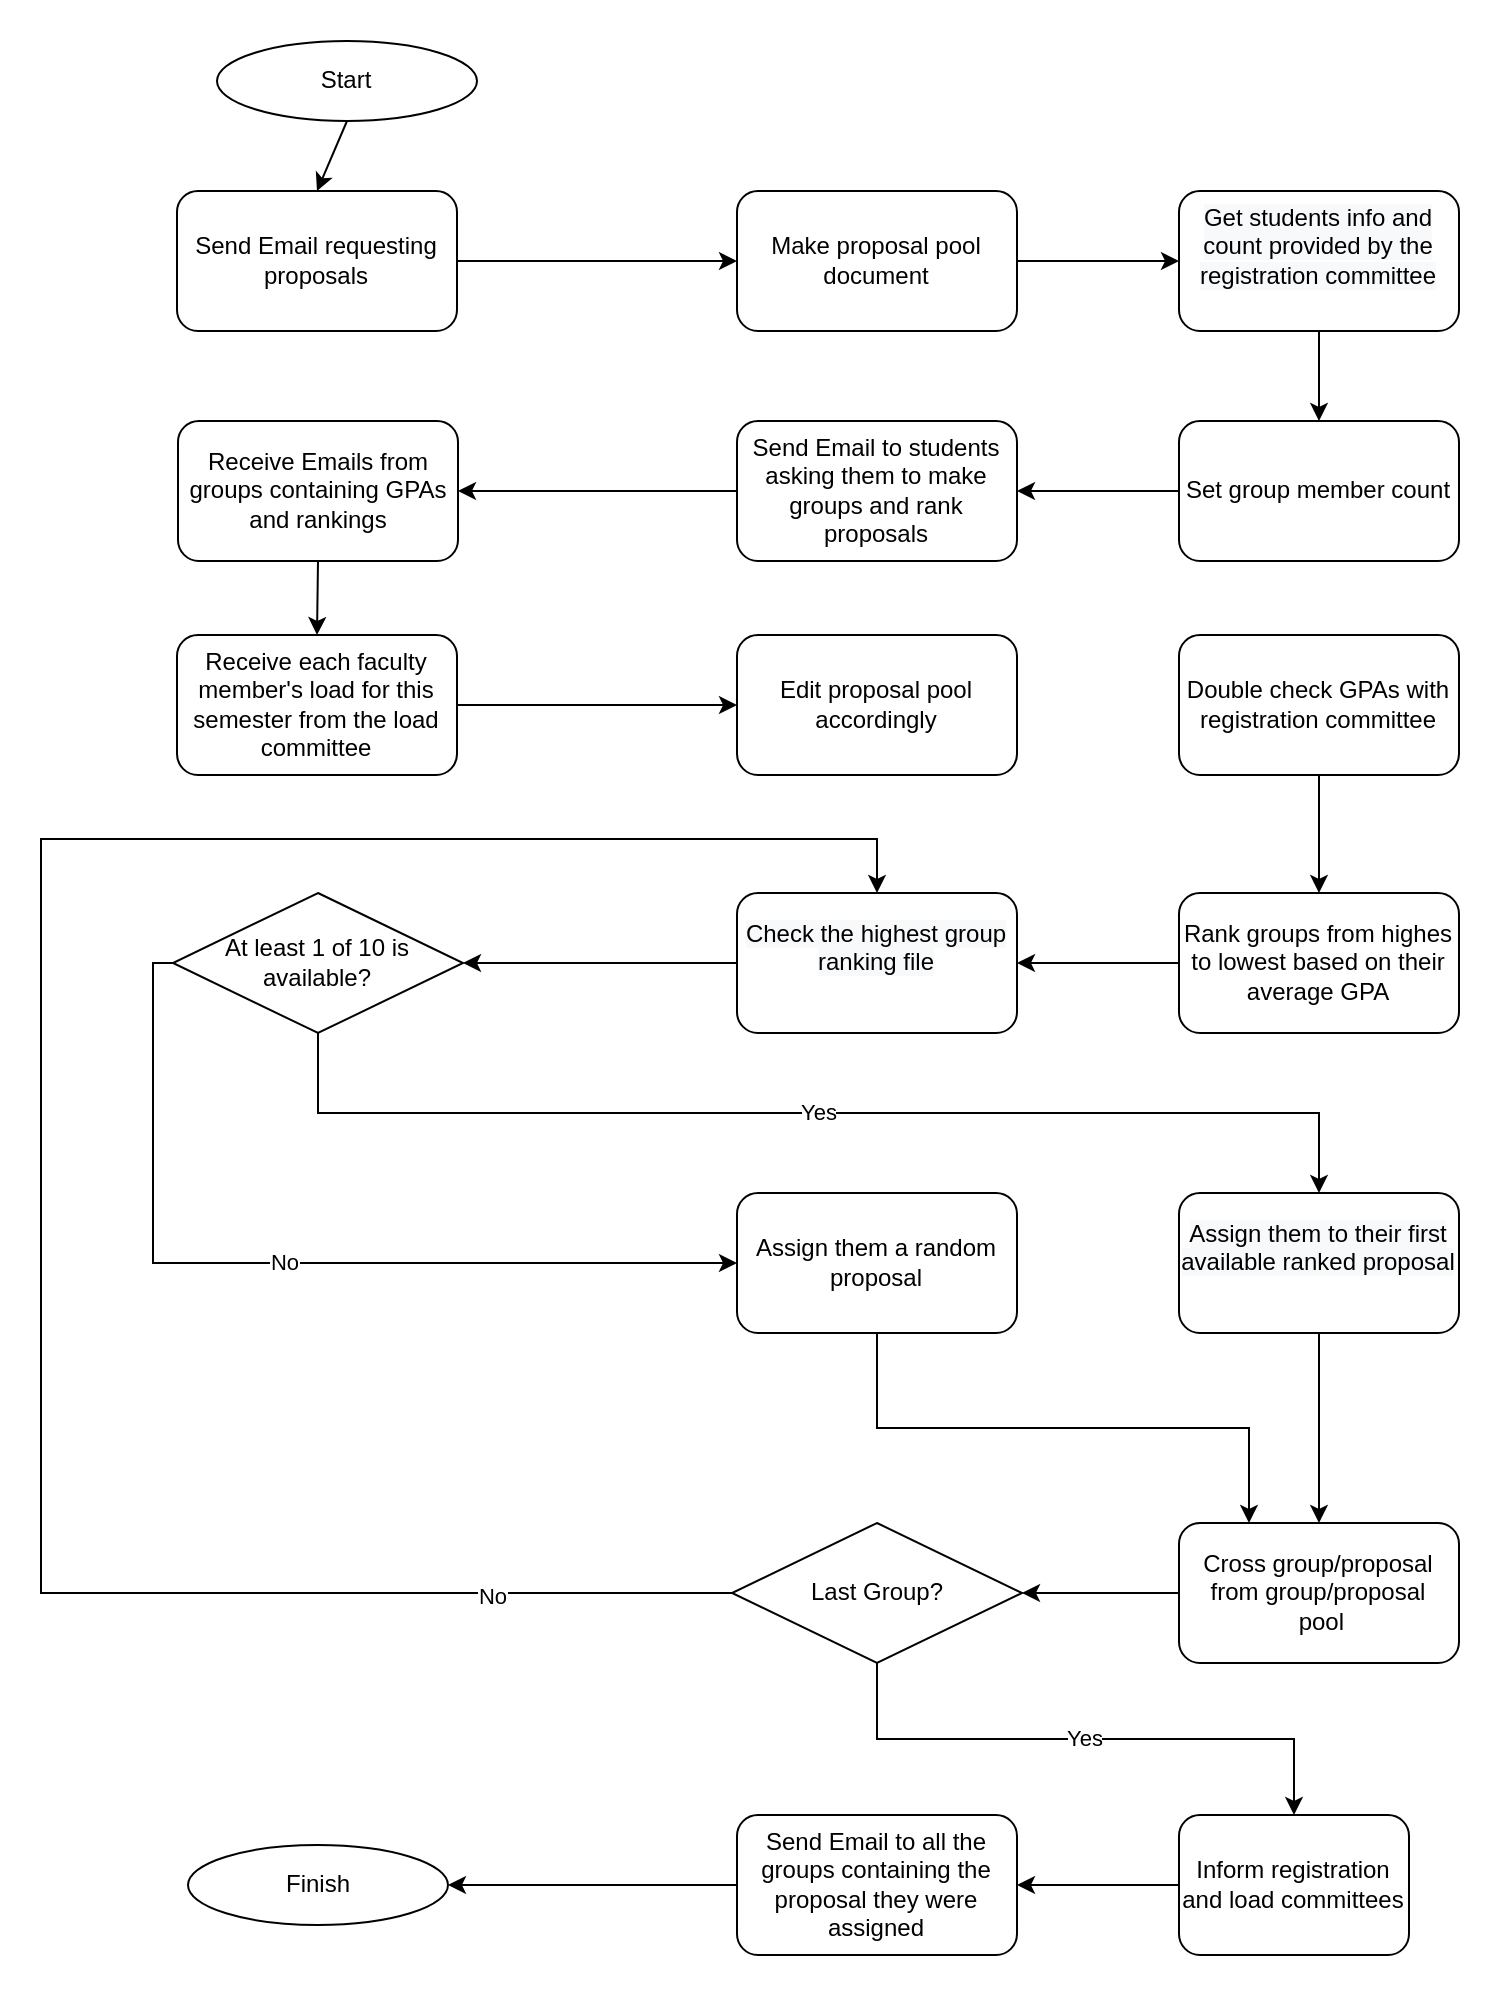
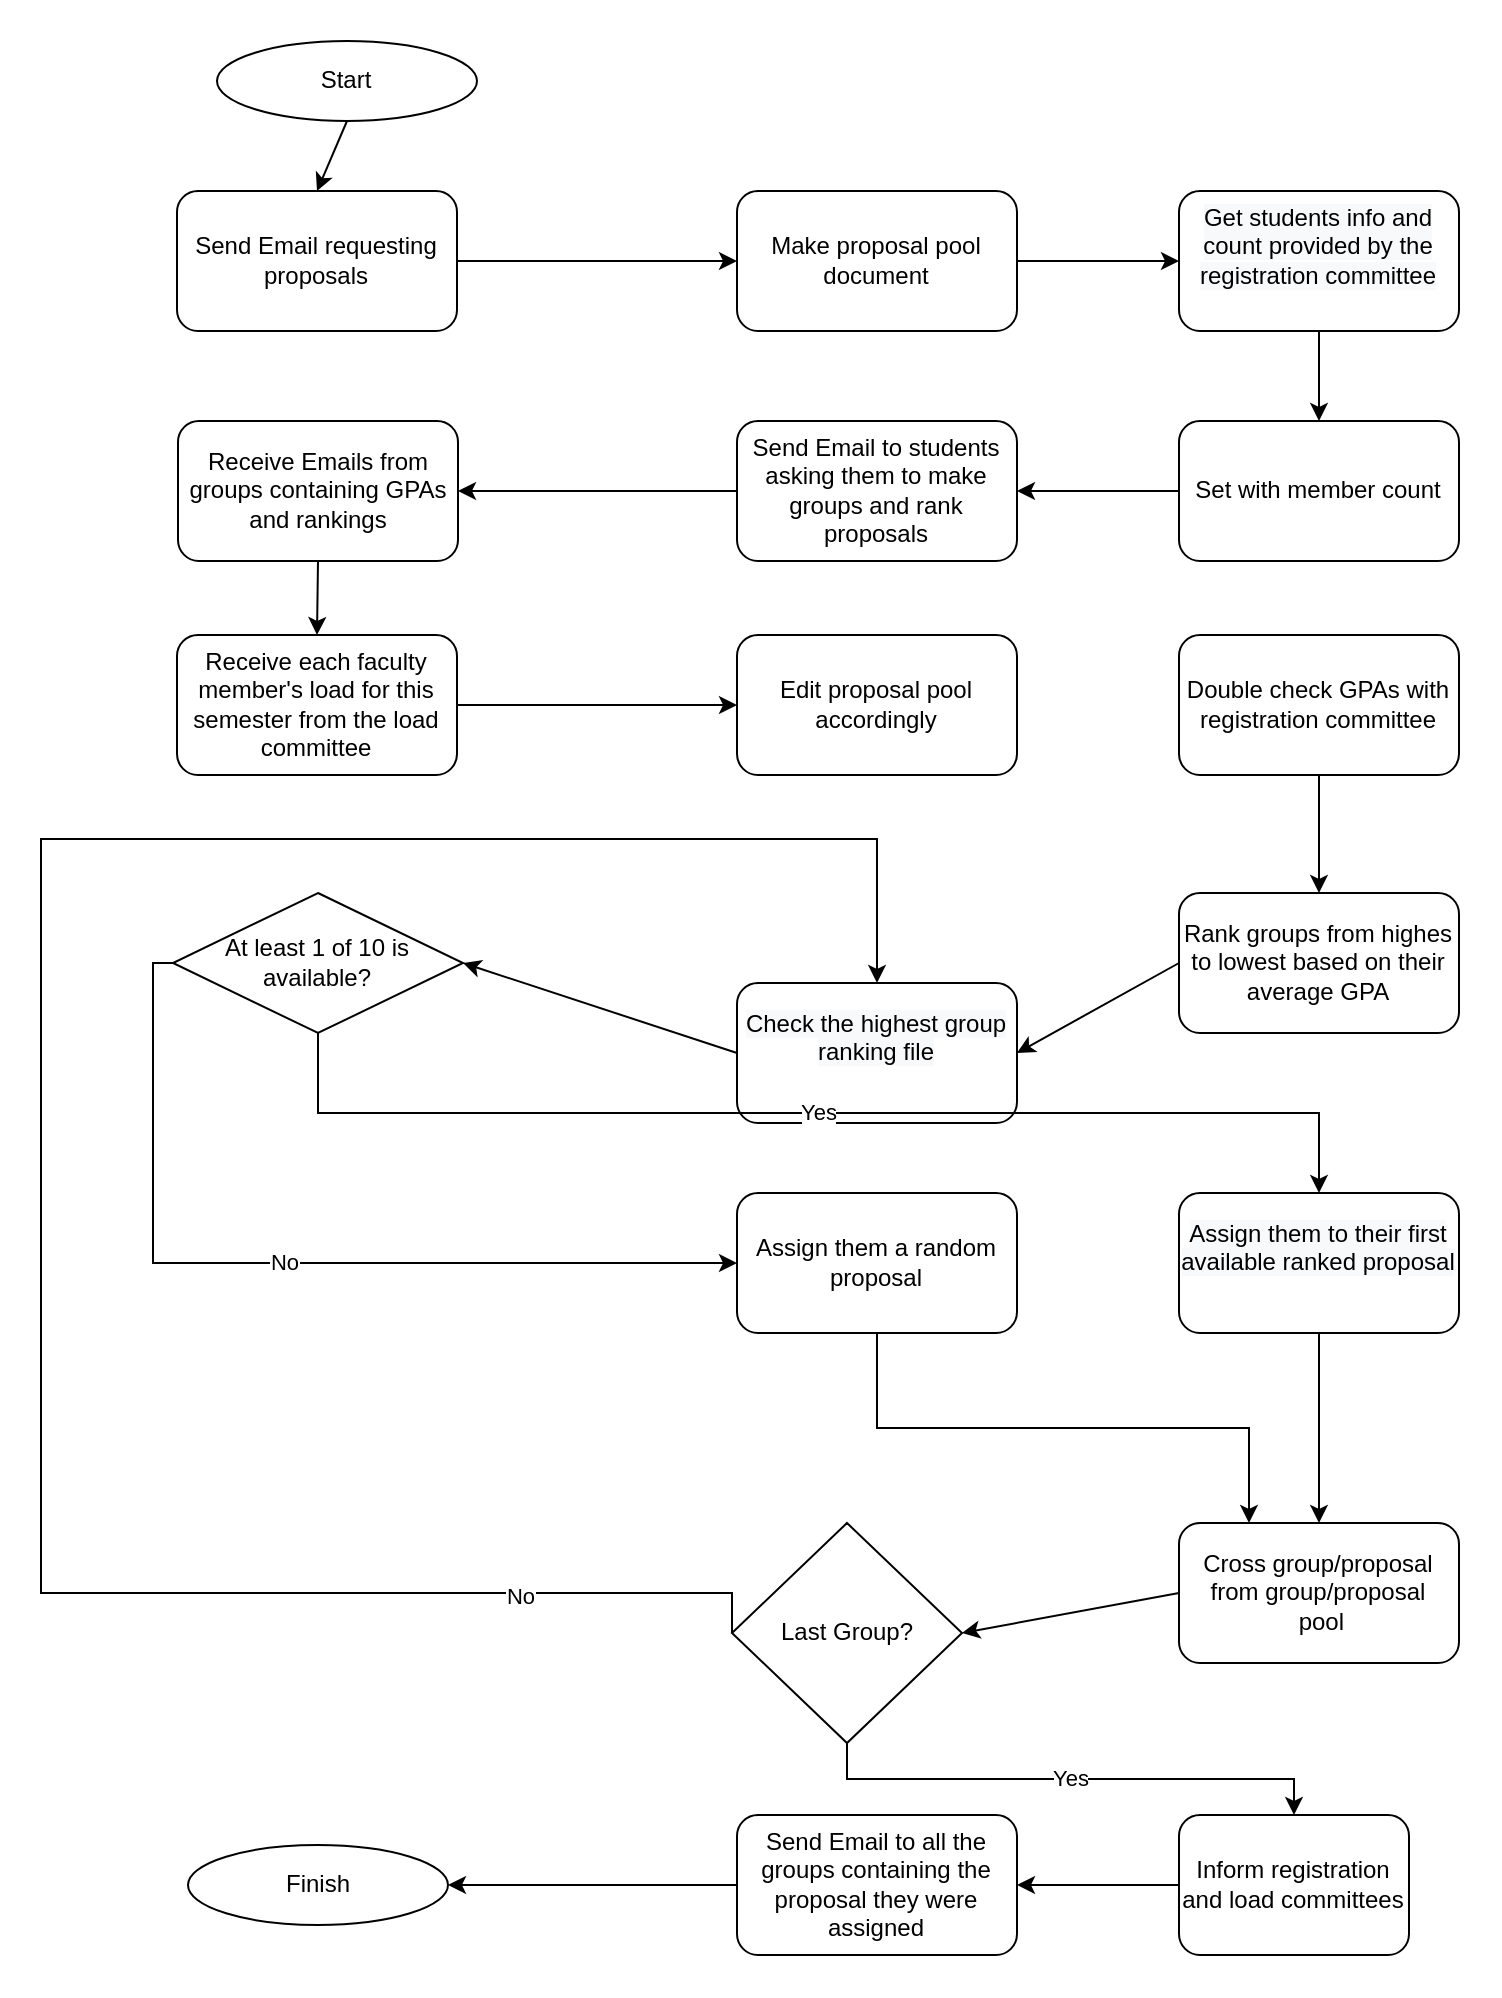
  <mxCell id="0" />
  <mxCell id="1" parent="0" />
  <mxCell id="2" value="Start" style="ellipse;whiteSpace=wrap;html=1;" parent="1" vertex="1"><mxGeometry x="108" y="20" width="130" height="40" as="geometry" /></mxCell>
  <mxCell id="3" value="" style="endArrow=classic;html=1;rounded=0;exitX=0.5;exitY=1;exitDx=0;exitDy=0;entryX=0.5;entryY=0;entryDx=0;entryDy=0;" parent="1" source="2" target="8" edge="1"><mxGeometry width="50" height="50" relative="1" as="geometry"><mxPoint x="248" y="325" as="sourcePoint" /><mxPoint x="158" y="145" as="targetPoint" /></mxGeometry></mxCell>
  <mxCell id="4" value="" style="endArrow=classic;html=1;rounded=0;exitX=0.5;exitY=1;exitDx=0;exitDy=0;entryX=0.5;entryY=0;entryDx=0;entryDy=0;" parent="1" source="20" target="11" edge="1"><mxGeometry width="50" height="50" relative="1" as="geometry"><mxPoint x="378" y="500" as="sourcePoint" /><mxPoint x="218" y="500" as="targetPoint" /></mxGeometry></mxCell>
  <mxCell id="5" value="At least 1 of 10 is available?" style="rhombus;whiteSpace=wrap;html=1;" parent="1" vertex="1"><mxGeometry x="86" y="446" width="145" height="70" as="geometry" /></mxCell>
- <mxCell id="6" value="Last Group?" style="rhombus;whiteSpace=wrap;html=1;" parent="1" vertex="1"><mxGeometry x="365.5" y="761" width="145" height="70" as="geometry" /></mxCell>
+ <mxCell id="6" value="Last Group?" style="rhombus;whiteSpace=wrap;html=1;" parent="1" vertex="1"><mxGeometry x="365.5" y="761" width="115" height="110" as="geometry" /></mxCell>
  <mxCell id="7" value="Send Email to students asking them to make groups and rank proposals" style="rounded=1;whiteSpace=wrap;html=1;" parent="1" vertex="1"><mxGeometry x="368" y="210" width="140" height="70" as="geometry" /></mxCell>
  <mxCell id="8" value="Send Email requesting proposals" style="rounded=1;whiteSpace=wrap;html=1;" parent="1" vertex="1"><mxGeometry x="88" y="95" width="140" height="70" as="geometry" /></mxCell>
  <mxCell id="9" value="&#10;&lt;span style=&quot;color: rgb(0, 0, 0); font-family: Helvetica; font-size: 12px; font-style: normal; font-variant-ligatures: normal; font-variant-caps: normal; font-weight: 400; letter-spacing: normal; orphans: 2; text-align: center; text-indent: 0px; text-transform: none; widows: 2; word-spacing: 0px; -webkit-text-stroke-width: 0px; background-color: rgb(248, 249, 250); text-decoration-thickness: initial; text-decoration-style: initial; text-decoration-color: initial; float: none; display: inline !important;&quot;&gt;Get students info and count provided by the registration committee&lt;/span&gt;&#10;&#10;" style="rounded=1;whiteSpace=wrap;html=1;" parent="1" vertex="1"><mxGeometry x="589" y="95" width="140" height="70" as="geometry" /></mxCell>
  <mxCell id="10" value="Make proposal pool document" style="rounded=1;whiteSpace=wrap;html=1;" parent="1" vertex="1"><mxGeometry x="368" y="95" width="140" height="70" as="geometry" /></mxCell>
  <mxCell id="11" value="Receive each faculty member's load for this semester from the load committee" style="rounded=1;whiteSpace=wrap;html=1;" parent="1" vertex="1"><mxGeometry x="88" y="317" width="140" height="70" as="geometry" /></mxCell>
  <mxCell id="12" value="Double check GPAs with registration committee" style="rounded=1;whiteSpace=wrap;html=1;" parent="1" vertex="1"><mxGeometry x="589" y="317" width="140" height="70" as="geometry" /></mxCell>
  <mxCell id="13" value="&#10;&lt;span style=&quot;color: rgb(0, 0, 0); font-family: Helvetica; font-size: 12px; font-style: normal; font-variant-ligatures: normal; font-variant-caps: normal; font-weight: 400; letter-spacing: normal; orphans: 2; text-align: center; text-indent: 0px; text-transform: none; widows: 2; word-spacing: 0px; -webkit-text-stroke-width: 0px; background-color: rgb(248, 249, 250); text-decoration-thickness: initial; text-decoration-style: initial; text-decoration-color: initial; float: none; display: inline !important;&quot;&gt;Assign them to their first available ranked proposal&lt;/span&gt;&#10;&#10;" style="rounded=1;whiteSpace=wrap;html=1;" parent="1" vertex="1"><mxGeometry x="589" y="596" width="140" height="70" as="geometry" /></mxCell>
- <mxCell id="14" value="&#10;&lt;span style=&quot;color: rgb(0, 0, 0); font-family: Helvetica; font-size: 12px; font-style: normal; font-variant-ligatures: normal; font-variant-caps: normal; font-weight: 400; letter-spacing: normal; orphans: 2; text-align: center; text-indent: 0px; text-transform: none; widows: 2; word-spacing: 0px; -webkit-text-stroke-width: 0px; background-color: rgb(248, 249, 250); text-decoration-thickness: initial; text-decoration-style: initial; text-decoration-color: initial; float: none; display: inline !important;&quot;&gt;Check the highest group ranking file&lt;/span&gt;&#10;&#10;" style="rounded=1;whiteSpace=wrap;html=1;" parent="1" vertex="1"><mxGeometry x="368" y="446" width="140" height="70" as="geometry" /></mxCell>
+ <mxCell id="14" value="&#10;&lt;span style=&quot;color: rgb(0, 0, 0); font-family: Helvetica; font-size: 12px; font-style: normal; font-variant-ligatures: normal; font-variant-caps: normal; font-weight: 400; letter-spacing: normal; orphans: 2; text-align: center; text-indent: 0px; text-transform: none; widows: 2; word-spacing: 0px; -webkit-text-stroke-width: 0px; background-color: rgb(248, 249, 250); text-decoration-thickness: initial; text-decoration-style: initial; text-decoration-color: initial; float: none; display: inline !important;&quot;&gt;Check the highest group ranking file&lt;/span&gt;&#10;&#10;" style="rounded=1;whiteSpace=wrap;html=1;" parent="1" vertex="1"><mxGeometry x="368" y="491" width="140" height="70" as="geometry" /></mxCell>
  <mxCell id="15" value="Rank groups from highes to lowest based on their average GPA" style="rounded=1;whiteSpace=wrap;html=1;" parent="1" vertex="1"><mxGeometry x="589" y="446" width="140" height="70" as="geometry" /></mxCell>
  <mxCell id="16" value="Edit proposal pool accordingly" style="rounded=1;whiteSpace=wrap;html=1;" parent="1" vertex="1"><mxGeometry x="368" y="317" width="140" height="70" as="geometry" /></mxCell>
  <mxCell id="17" value="Assign them a random proposal" style="rounded=1;whiteSpace=wrap;html=1;" parent="1" vertex="1"><mxGeometry x="368" y="596" width="140" height="70" as="geometry" /></mxCell>
  <mxCell id="18" value="Cross group/proposal from group/proposal&lt;br&gt;&amp;nbsp;pool" style="rounded=1;whiteSpace=wrap;html=1;" parent="1" vertex="1"><mxGeometry x="589" y="761" width="140" height="70" as="geometry" /></mxCell>
  <mxCell id="19" value="" style="endArrow=classic;html=1;rounded=0;exitX=1;exitY=0.5;exitDx=0;exitDy=0;entryX=0;entryY=0.5;entryDx=0;entryDy=0;" parent="1" source="10" target="9" edge="1"><mxGeometry width="50" height="50" relative="1" as="geometry"><mxPoint x="248" y="385" as="sourcePoint" /><mxPoint x="298" y="335" as="targetPoint" /></mxGeometry></mxCell>
  <mxCell id="20" value="Receive Emails from groups containing GPAs and rankings" style="rounded=1;whiteSpace=wrap;html=1;" parent="1" vertex="1"><mxGeometry x="88.5" y="210" width="140" height="70" as="geometry" /></mxCell>
  <mxCell id="21" value="" style="endArrow=classic;html=1;rounded=0;exitX=0;exitY=0.5;exitDx=0;exitDy=0;entryX=1;entryY=0.5;entryDx=0;entryDy=0;" parent="1" source="7" target="20" edge="1"><mxGeometry width="50" height="50" relative="1" as="geometry"><mxPoint x="248" y="385" as="sourcePoint" /><mxPoint x="298" y="335" as="targetPoint" /></mxGeometry></mxCell>
  <mxCell id="22" value="" style="endArrow=classic;html=1;rounded=0;exitX=1;exitY=0.5;exitDx=0;exitDy=0;" parent="1" source="11" target="16" edge="1"><mxGeometry width="50" height="50" relative="1" as="geometry"><mxPoint x="248" y="385" as="sourcePoint" /><mxPoint x="298" y="335" as="targetPoint" /></mxGeometry></mxCell>
  <mxCell id="23" value="" style="endArrow=classic;html=1;rounded=0;exitX=0.5;exitY=1;exitDx=0;exitDy=0;entryX=0.5;entryY=0;entryDx=0;entryDy=0;" parent="1" source="12" target="15" edge="1"><mxGeometry width="50" height="50" relative="1" as="geometry"><mxPoint x="248" y="585" as="sourcePoint" /><mxPoint x="298" y="535" as="targetPoint" /></mxGeometry></mxCell>
  <mxCell id="24" value="" style="endArrow=classic;html=1;rounded=0;exitX=0;exitY=0.5;exitDx=0;exitDy=0;entryX=1;entryY=0.5;entryDx=0;entryDy=0;" parent="1" source="15" target="14" edge="1"><mxGeometry width="50" height="50" relative="1" as="geometry"><mxPoint x="248" y="585" as="sourcePoint" /><mxPoint x="298" y="535" as="targetPoint" /></mxGeometry></mxCell>
  <mxCell id="25" value="Yes" style="endArrow=classic;html=1;rounded=0;exitX=0.5;exitY=1;exitDx=0;exitDy=0;entryX=0.5;entryY=0;entryDx=0;entryDy=0;edgeStyle=orthogonalEdgeStyle;" parent="1" source="6" target="27" edge="1"><mxGeometry width="50" height="50" relative="1" as="geometry"><mxPoint x="248" y="1085" as="sourcePoint" /><mxPoint x="438" y="1145" as="targetPoint" /></mxGeometry></mxCell>
  <mxCell id="26" value="Send Email to all the groups containing the proposal they were assigned" style="rounded=1;whiteSpace=wrap;html=1;" parent="1" vertex="1"><mxGeometry x="368" y="907" width="140" height="70" as="geometry" /></mxCell>
  <mxCell id="27" value="Inform registration and load committees" style="rounded=1;whiteSpace=wrap;html=1;" parent="1" vertex="1"><mxGeometry x="589" y="907" width="115" height="70" as="geometry" /></mxCell>
  <mxCell id="28" value="" style="endArrow=classic;html=1;rounded=0;exitX=0;exitY=0.5;exitDx=0;exitDy=0;entryX=1;entryY=0.5;entryDx=0;entryDy=0;" parent="1" source="27" target="26" edge="1"><mxGeometry width="50" height="50" relative="1" as="geometry"><mxPoint x="248" y="1015" as="sourcePoint" /><mxPoint x="298" y="965" as="targetPoint" /></mxGeometry></mxCell>
  <mxCell id="29" value="Finish" style="ellipse;whiteSpace=wrap;html=1;" parent="1" vertex="1"><mxGeometry x="93.5" y="922" width="130" height="40" as="geometry" /></mxCell>
  <mxCell id="30" value="" style="endArrow=classic;html=1;rounded=0;exitX=0;exitY=0.5;exitDx=0;exitDy=0;" parent="1" source="26" target="29" edge="1"><mxGeometry width="50" height="50" relative="1" as="geometry"><mxPoint x="248" y="1295" as="sourcePoint" /><mxPoint x="158" y="1335" as="targetPoint" /></mxGeometry></mxCell>
  <mxCell id="31" value="" style="endArrow=classic;html=1;rounded=0;exitX=1;exitY=0.5;exitDx=0;exitDy=0;entryX=0;entryY=0.5;entryDx=0;entryDy=0;" parent="1" source="8" target="10" edge="1"><mxGeometry width="50" height="50" relative="1" as="geometry"><mxPoint x="137" y="270" as="sourcePoint" /><mxPoint x="187" y="220" as="targetPoint" /></mxGeometry></mxCell>
- <mxCell id="32" value="Set group member count" style="rounded=1;whiteSpace=wrap;html=1;" parent="1" vertex="1"><mxGeometry x="589" y="210" width="140" height="70" as="geometry" /></mxCell>
+ <mxCell id="32" value="Set with member count" style="rounded=1;whiteSpace=wrap;html=1;" parent="1" vertex="1"><mxGeometry x="589" y="210" width="140" height="70" as="geometry" /></mxCell>
  <mxCell id="33" value="" style="endArrow=classic;html=1;rounded=0;exitX=0.5;exitY=1;exitDx=0;exitDy=0;entryX=0.5;entryY=0;entryDx=0;entryDy=0;" parent="1" source="9" target="32" edge="1"><mxGeometry width="50" height="50" relative="1" as="geometry"><mxPoint x="136" y="277" as="sourcePoint" /><mxPoint x="231" y="232" as="targetPoint" /></mxGeometry></mxCell>
  <mxCell id="34" value="" style="endArrow=classic;html=1;rounded=0;exitX=0;exitY=0.5;exitDx=0;exitDy=0;entryX=1;entryY=0.5;entryDx=0;entryDy=0;" parent="1" source="32" target="7" edge="1"><mxGeometry width="50" height="50" relative="1" as="geometry"><mxPoint x="136" y="277" as="sourcePoint" /><mxPoint x="186" y="227" as="targetPoint" /></mxGeometry></mxCell>
  <mxCell id="35" value="" style="endArrow=classic;html=1;rounded=0;exitX=0.5;exitY=1;exitDx=0;exitDy=0;entryX=0.5;entryY=0;entryDx=0;entryDy=0;" parent="1" source="13" target="18" edge="1"><mxGeometry width="50" height="50" relative="1" as="geometry"><mxPoint x="136" y="877" as="sourcePoint" /><mxPoint x="186" y="827" as="targetPoint" /></mxGeometry></mxCell>
  <mxCell id="36" value="Yes" style="endArrow=classic;html=1;rounded=0;exitX=0.5;exitY=1;exitDx=0;exitDy=0;entryX=0.5;entryY=0;entryDx=0;entryDy=0;edgeStyle=orthogonalEdgeStyle;" edge="1" parent="1" source="5" target="13"><mxGeometry width="50" height="50" relative="1" as="geometry"><mxPoint x="255" y="763" as="sourcePoint" /><mxPoint x="305" y="713" as="targetPoint" /></mxGeometry></mxCell>
  <mxCell id="37" value="" style="endArrow=classic;html=1;rounded=0;exitX=0;exitY=0.5;exitDx=0;exitDy=0;entryX=1;entryY=0.5;entryDx=0;entryDy=0;" edge="1" parent="1" source="14" target="5"><mxGeometry width="50" height="50" relative="1" as="geometry"><mxPoint x="255" y="563" as="sourcePoint" /><mxPoint x="305" y="513" as="targetPoint" /></mxGeometry></mxCell>
  <mxCell id="38" value="No" style="endArrow=classic;html=1;rounded=0;exitX=0;exitY=0.5;exitDx=0;exitDy=0;entryX=0;entryY=0.5;entryDx=0;entryDy=0;edgeStyle=orthogonalEdgeStyle;" edge="1" parent="1" source="5" target="17"><mxGeometry width="50" height="50" relative="1" as="geometry"><mxPoint x="255" y="563" as="sourcePoint" /><mxPoint x="305" y="513" as="targetPoint" /></mxGeometry></mxCell>
  <mxCell id="39" value="" style="endArrow=classic;html=1;rounded=0;exitX=0.5;exitY=1;exitDx=0;exitDy=0;entryX=0.25;entryY=0;entryDx=0;entryDy=0;edgeStyle=orthogonalEdgeStyle;" edge="1" parent="1" source="17" target="18"><mxGeometry width="50" height="50" relative="1" as="geometry"><mxPoint x="255" y="863" as="sourcePoint" /><mxPoint x="305" y="813" as="targetPoint" /></mxGeometry></mxCell>
  <mxCell id="40" value="" style="endArrow=classic;html=1;rounded=0;exitX=0;exitY=0.5;exitDx=0;exitDy=0;entryX=1;entryY=0.5;entryDx=0;entryDy=0;" edge="1" parent="1" source="18" target="6"><mxGeometry width="50" height="50" relative="1" as="geometry"><mxPoint x="255" y="863" as="sourcePoint" /><mxPoint x="305" y="813" as="targetPoint" /></mxGeometry></mxCell>
  <mxCell id="41" value="No" style="endArrow=classic;html=1;rounded=0;exitX=0;exitY=0.5;exitDx=0;exitDy=0;entryX=0.5;entryY=0;entryDx=0;entryDy=0;edgeStyle=orthogonalEdgeStyle;" edge="1" parent="1" source="6" target="14"><mxGeometry x="-0.795" y="2" width="50" height="50" relative="1" as="geometry"><mxPoint x="255" y="563" as="sourcePoint" /><mxPoint x="305" y="513" as="targetPoint" /><Array as="points"><mxPoint x="20" y="796" /><mxPoint x="20" y="419" /><mxPoint x="438" y="419" /></Array><mxPoint as="offset" /></mxGeometry></mxCell>
